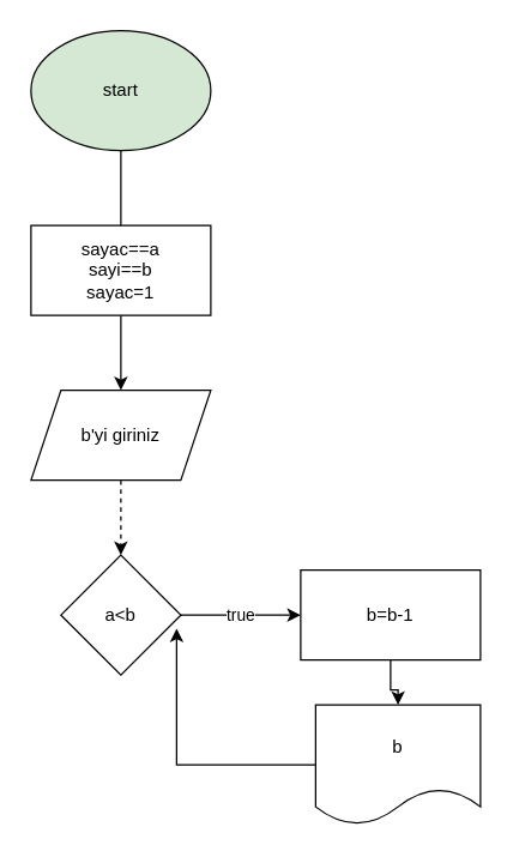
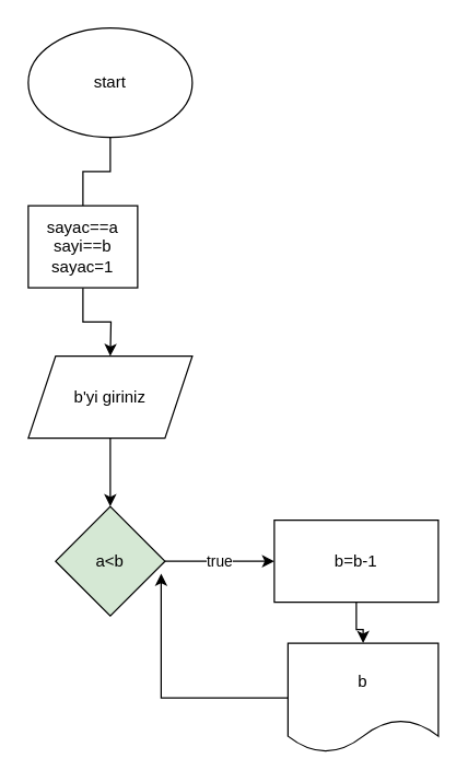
  <mxCell id="0" />
  <mxCell id="1" parent="0" />
  <mxCell id="2" style="edgeStyle=orthogonalEdgeStyle;rounded=0;orthogonalLoop=1;jettySize=auto;html=1;endArrow=none;" edge="1" parent="1" source="3" target="5"><mxGeometry relative="1" as="geometry"><mxPoint x="80" y="180" as="targetPoint" /></mxGeometry></mxCell>
- <mxCell id="3" value="start" style="ellipse;whiteSpace=wrap;html=1;fillColor=#d5e8d4;" vertex="1" parent="1"><mxGeometry x="20" width="120" height="80" as="geometry" y="20" /></mxCell>
+ <mxCell id="3" value="start" style="ellipse;whiteSpace=wrap;html=1;" vertex="1" parent="1"><mxGeometry x="20" width="120" height="80" as="geometry" y="20" /></mxCell>
  <mxCell id="4" style="edgeStyle=orthogonalEdgeStyle;rounded=0;orthogonalLoop=1;jettySize=auto;html=1;" edge="1" parent="1" source="5"><mxGeometry relative="1" as="geometry"><mxPoint x="80" y="260" as="targetPoint" /></mxGeometry></mxCell>
- <mxCell id="5" value="sayac==a&lt;br&gt;sayi==b&lt;br&gt;sayac=1" style="rounded=0;whiteSpace=wrap;html=1;" vertex="1" parent="1"><mxGeometry x="20" y="150" width="120" height="60" as="geometry" /></mxCell>
- <mxCell id="6" style="edgeStyle=orthogonalEdgeStyle;rounded=0;orthogonalLoop=1;jettySize=auto;html=1;dashed=1;" edge="1" parent="1" source="7" target="9"><mxGeometry relative="1" as="geometry"><mxPoint x="80" y="380" as="targetPoint" /></mxGeometry></mxCell>
+ <mxCell id="5" value="sayac==a&lt;br&gt;sayi==b&lt;br&gt;sayac=1" style="rounded=0;whiteSpace=wrap;html=1;" vertex="1" parent="1"><mxGeometry x="20" y="150" width="80" height="60" as="geometry" /></mxCell>
+ <mxCell id="6" style="edgeStyle=orthogonalEdgeStyle;rounded=0;orthogonalLoop=1;jettySize=auto;html=1;" edge="1" parent="1" source="7" target="9"><mxGeometry relative="1" as="geometry"><mxPoint x="80" y="380" as="targetPoint" /></mxGeometry></mxCell>
  <mxCell id="7" value="b'yi giriniz" style="shape=parallelogram;perimeter=parallelogramPerimeter;whiteSpace=wrap;html=1;fixedSize=1;" vertex="1" parent="1"><mxGeometry x="20" y="260" width="120" height="60" as="geometry" /></mxCell>
  <mxCell id="8" value="true" style="edgeStyle=orthogonalEdgeStyle;rounded=0;orthogonalLoop=1;jettySize=auto;html=1;" edge="1" parent="1" source="9" target="11"><mxGeometry relative="1" as="geometry"><mxPoint x="240" y="410" as="targetPoint" /></mxGeometry></mxCell>
- <mxCell id="9" value="a&amp;lt;b" style="rhombus;whiteSpace=wrap;html=1;" vertex="1" parent="1"><mxGeometry x="40" y="370" width="80" height="80" as="geometry" /></mxCell>
+ <mxCell id="9" value="a&amp;lt;b" style="rhombus;whiteSpace=wrap;html=1;fillColor=#d5e8d4;" vertex="1" parent="1"><mxGeometry x="40" y="370" width="80" height="80" as="geometry" /></mxCell>
  <mxCell id="10" style="edgeStyle=orthogonalEdgeStyle;rounded=0;orthogonalLoop=1;jettySize=auto;html=1;" edge="1" parent="1" source="11" target="12"><mxGeometry relative="1" as="geometry"><mxPoint x="260" y="510" as="targetPoint" /></mxGeometry></mxCell>
  <mxCell id="11" value="b=b-1" style="rounded=0;whiteSpace=wrap;html=1;" vertex="1" parent="1"><mxGeometry x="200" y="380" width="120" height="60" as="geometry" /></mxCell>
  <mxCell id="12" value="b" style="shape=document;whiteSpace=wrap;html=1;boundedLbl=1;" vertex="1" parent="1"><mxGeometry x="210" y="470" width="110" height="80" as="geometry" /></mxCell>
  <mxCell id="13" style="edgeStyle=orthogonalEdgeStyle;rounded=0;orthogonalLoop=1;jettySize=auto;html=1;entryX=0.965;entryY=0.613;entryDx=0;entryDy=0;entryPerimeter=0;" edge="1" parent="1" source="12" target="9"><mxGeometry relative="1" as="geometry" /></mxCell>
